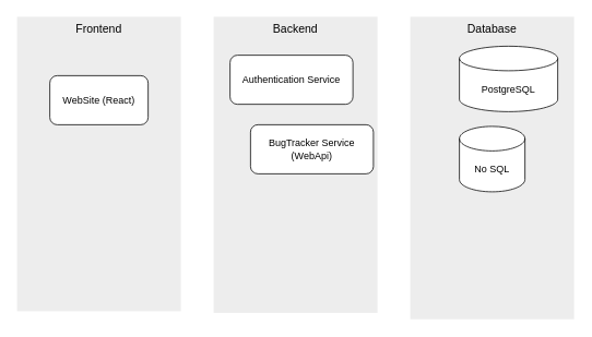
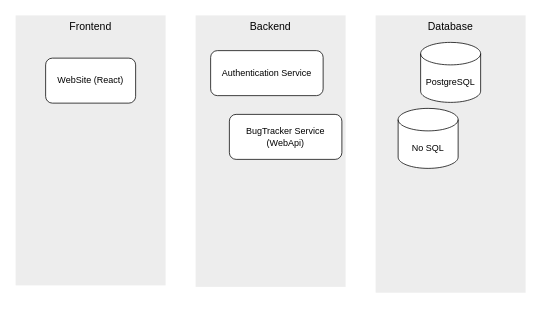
  <mxCell id="0" style=";html=1;" />
  <mxCell id="1" style=";html=1;" parent="0" />
  <mxCell id="2" value="Frontend" style="whiteSpace=wrap;html=1;fillColor=#EDEDED;fontSize=14;strokeColor=none;verticalAlign=top;" vertex="1" parent="1"><mxGeometry x="20" y="20" width="200" height="360" as="geometry" /></mxCell>
  <mxCell id="3" value="Backend" style="whiteSpace=wrap;html=1;fillColor=#EDEDED;fontSize=14;strokeColor=none;verticalAlign=top;" vertex="1" parent="1"><mxGeometry x="260" y="20" width="200" height="362" as="geometry" /></mxCell>
  <mxCell id="4" value="Database" style="whiteSpace=wrap;html=1;fillColor=#EDEDED;fontSize=14;strokeColor=none;verticalAlign=top;" vertex="1" parent="1"><mxGeometry x="500" y="20" width="200" height="369.75" as="geometry" /></mxCell>
- <mxCell id="5" value="WebSite (React)" style="rounded=1;whiteSpace=wrap;html=1;" vertex="1" parent="1"><mxGeometry x="60" y="92" width="120" height="60" as="geometry" /></mxCell>
- <mxCell id="6" value="PostgreSQL" style="shape=cylinder3;whiteSpace=wrap;html=1;boundedLbl=1;backgroundOutline=1;size=15;" vertex="1" parent="1"><mxGeometry x="560" y="56" width="120" height="80" as="geometry" /></mxCell>
+ <mxCell id="5" value="WebSite (React)" style="rounded=1;whiteSpace=wrap;html=1;" vertex="1" parent="1"><mxGeometry x="60" y="77" width="120" height="60" as="geometry" /></mxCell>
+ <mxCell id="6" value="PostgreSQL" style="shape=cylinder3;whiteSpace=wrap;html=1;boundedLbl=1;backgroundOutline=1;size=15;" vertex="1" parent="1"><mxGeometry x="560" y="56" width="80" height="80" as="geometry" /></mxCell>
  <mxCell id="7" value="Authentication Service" style="rounded=1;whiteSpace=wrap;html=1;" vertex="1" parent="1"><mxGeometry x="280" y="67" width="150" height="60" as="geometry" /></mxCell>
  <mxCell id="8" value="BugTracker Service (WebApi)" style="rounded=1;whiteSpace=wrap;html=1;" vertex="1" parent="1"><mxGeometry x="305" y="152" width="150" height="60" as="geometry" /></mxCell>
- <mxCell id="9" value="No SQL" style="shape=cylinder3;whiteSpace=wrap;html=1;boundedLbl=1;backgroundOutline=1;size=15;" vertex="1" parent="1"><mxGeometry x="560" y="154" width="80" height="80" as="geometry" /></mxCell>
+ <mxCell id="9" value="No SQL" style="shape=cylinder3;whiteSpace=wrap;html=1;boundedLbl=1;backgroundOutline=1;size=15;" vertex="1" parent="1"><mxGeometry x="530" y="144" width="80" height="80" as="geometry" /></mxCell>
